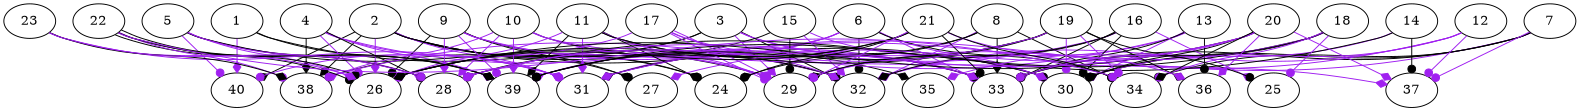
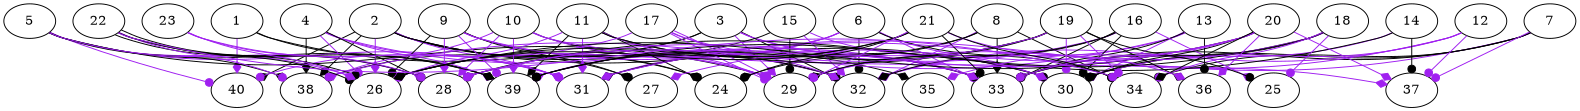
  digraph {
    node [alpha=0.04]
    edge [arrowhead=diamond color=purple]
    1 [alpha=0.12 expect_size=40893440]
    32 [alpha=0.10 expect_size=9203712]
    39 [alpha=0.08 expect_size=24320000]
    40 [alpha=0.15 expect_size=42902528]
    36 [alpha=0.15 expect_size=36856832]
    2 [alpha=0.15 expect_size=24544256]
    24 [expect_size=6601728]
    26 [alpha=0.02 expect_size=10078208]
    27 [alpha=0.02 expect_size=25720832]
    30 [expect_size=17676288]
    31 [alpha=0.01 expect_size=50379776]
    35 [expect_size=28062720]
    38 [alpha=0.17 expect_size=47810560]
    3 [alpha=0.02 expect_size=24996864]
    29 [alpha=0.08 expect_size=17002496]
    33 [alpha=0.07 expect_size=7824384]
    4 [alpha=0.17 expect_size=38330368]
    28 [alpha=0.10 expect_size=34836480]
    5 [alpha=0.12 expect_size=6517760]
    6 [expect_size=49838080]
    34 [alpha=0.12 expect_size=18809856]
    7 [alpha=0.13 expect_size=7751680]
    37 [alpha=0.08 expect_size=42603520]
    8 [alpha=0.06 expect_size=24268800]
    9 [alpha=0.15 expect_size=28829696]
    10 [alpha=0.01 expect_size=49432576]
    11 [alpha=0.05 expect_size=5331968]
    12 [alpha=0.18 expect_size=34671616]
    13 [alpha=0.19 expect_size=22948864]
    14 [alpha=0.03 expect_size=26823680]
    15 [alpha=0.19 expect_size=20185088]
    16 [alpha=0.07 expect_size=48549888]
    25 [expect_size=13546496]
    17 [expect_size=11914240]
    18 [alpha=0.12 expect_size=42462208]
    19 [alpha=0.00 expect_size=8609792]
    20 [alpha=0.14 expect_size=44232704]
    21 [alpha=0.03 expect_size=47387648]
    22 [alpha=0.19 expect_size=12580864]
    23 [alpha=0.05 expect_size=8245248]
    1 -> 32 [arrowhead=dot color=black]
    1 -> 39 [color=black]
    1 -> 40
    2 -> 32 [arrowhead=dot]
    2 -> 40 [color=black]
    2 -> 24 [color=black]
    2 -> 26
    2 -> 27 [arrowhead=dot color=black]
    2 -> 30 [arrowhead=dot color=black]
    2 -> 31 [arrowhead=dot]
    2 -> 35 [color=black]
    2 -> 38 [color=black]
    3 -> 32 [color=black]
    3 -> 26 [color=black]
    3 -> 30 [arrowhead=dot]
    3 -> 38 [arrowhead=dot color=black]
    3 -> 29
    3 -> 33 [arrowhead=dot]
    4 -> 39
    4 -> 26 [arrowhead=dot]
    4 -> 31
    4 -> 38 [color=black]
    4 -> 33 [arrowhead=dot]
    4 -> 28 [arrowhead=dot color=black]
    5 -> 39 [color=black]
    5 -> 40 [arrowhead=dot]
    5 -> 26
    5 -> 31
-   23 -> 38 [color=black]
+   5 -> 38 [color=black]
    5 -> 29 [color=black]
    5 -> 28
    6 -> 32 [arrowhead=dot color=black]
    6 -> 39
    6 -> 26 [arrowhead=dot]
    6 -> 30
    6 -> 31
    6 -> 33 [arrowhead=dot]
    6 -> 34 [arrowhead=dot color=black]
    7 -> 30 [arrowhead=dot color=black]
    7 -> 31
    7 -> 33 [color=black]
    7 -> 34 [arrowhead=dot color=black]
    7 -> 37 [arrowhead=dot]
    8 -> 32
    8 -> 24 [color=black]
    8 -> 31 [color=black]
    8 -> 33 [color=black]
    8 -> 34 [arrowhead=dot color=black]
    9 -> 39 [arrowhead=dot]
    9 -> 24 [arrowhead=dot color=black]
    9 -> 26 [arrowhead=dot color=black]
    9 -> 27 [color=black]
    9 -> 29 [arrowhead=dot]
    9 -> 33
    9 -> 28
    10 -> 32 [arrowhead=dot color=black]
    10 -> 39
    10 -> 38
    10 -> 29
    10 -> 28
    10 -> 37
    11 -> 39 [color=black]
    11 -> 24 [color=black]
    11 -> 26 [arrowhead=dot]
    11 -> 30 [arrowhead=dot color=black]
    11 -> 31
    11 -> 29
    11 -> 33 [arrowhead=dot color=black]
    12 -> 32
    12 -> 30
    12 -> 31
    12 -> 37 [arrowhead=dot]
    13 -> 32
    13 -> 36 [arrowhead=dot color=black]
    13 -> 30
    13 -> 38 [arrowhead=dot]
    13 -> 33 [arrowhead=dot color=black]
    14 -> 33
    14 -> 28 [color=black]
    14 -> 37 [arrowhead=dot color=black]
    15 -> 32
    15 -> 30
    15 -> 29 [arrowhead=dot color=black]
    15 -> 28 [arrowhead=dot color=black]
    16 -> 32 [color=black]
    16 -> 39 [arrowhead=dot]
    16 -> 30 [arrowhead=dot color=black]
    16 -> 29 [color=black]
    16 -> 33 [arrowhead=dot color=black]
    16 -> 25
    17 -> 32
    17 -> 40 [arrowhead=dot]
    17 -> 29 [arrowhead=dot]
    17 -> 29
    17 -> 33
    18 -> 39 [arrowhead=dot color=black]
    18 -> 30 [arrowhead=dot color=black]
    18 -> 35
    18 -> 29 [arrowhead=dot]
    18 -> 33 [arrowhead=dot color=black]
    18 -> 34 [arrowhead=dot]
    18 -> 25 [arrowhead=dot]
    19 -> 39 [arrowhead=dot color=black]
    19 -> 36 [color=black]
    19 -> 26 [color=black]
    19 -> 30 [arrowhead=dot]
    19 -> 29 [color=black]
    19 -> 28 [arrowhead=dot]
    19 -> 34 [arrowhead=dot]
    19 -> 25 [arrowhead=dot color=black]
    20 -> 36
    20 -> 26 [color=black]
    20 -> 27
    20 -> 30 [color=black]
    20 -> 33 [arrowhead=dot]
    20 -> 28
    20 -> 34 [color=black]
    20 -> 37
    21 -> 39 [arrowhead=dot color=black]
    21 -> 36
    21 -> 24 [arrowhead=dot color=black]
    21 -> 26 [color=black]
    21 -> 29 [arrowhead=dot]
    21 -> 33 [arrowhead=dot color=black]
    21 -> 34 [arrowhead=dot color=black]
    22 -> 39 [color=black]
    22 -> 26 [arrowhead=dot color=black]
    22 -> 26 [arrowhead=dot color=black]
    22 -> 38 [arrowhead=dot]
    22 -> 28 [arrowhead=dot color=black]
    22 -> 34 [arrowhead=dot]
    23 -> 26
    23 -> 31
    23 -> 28 [arrowhead=dot]
  }
